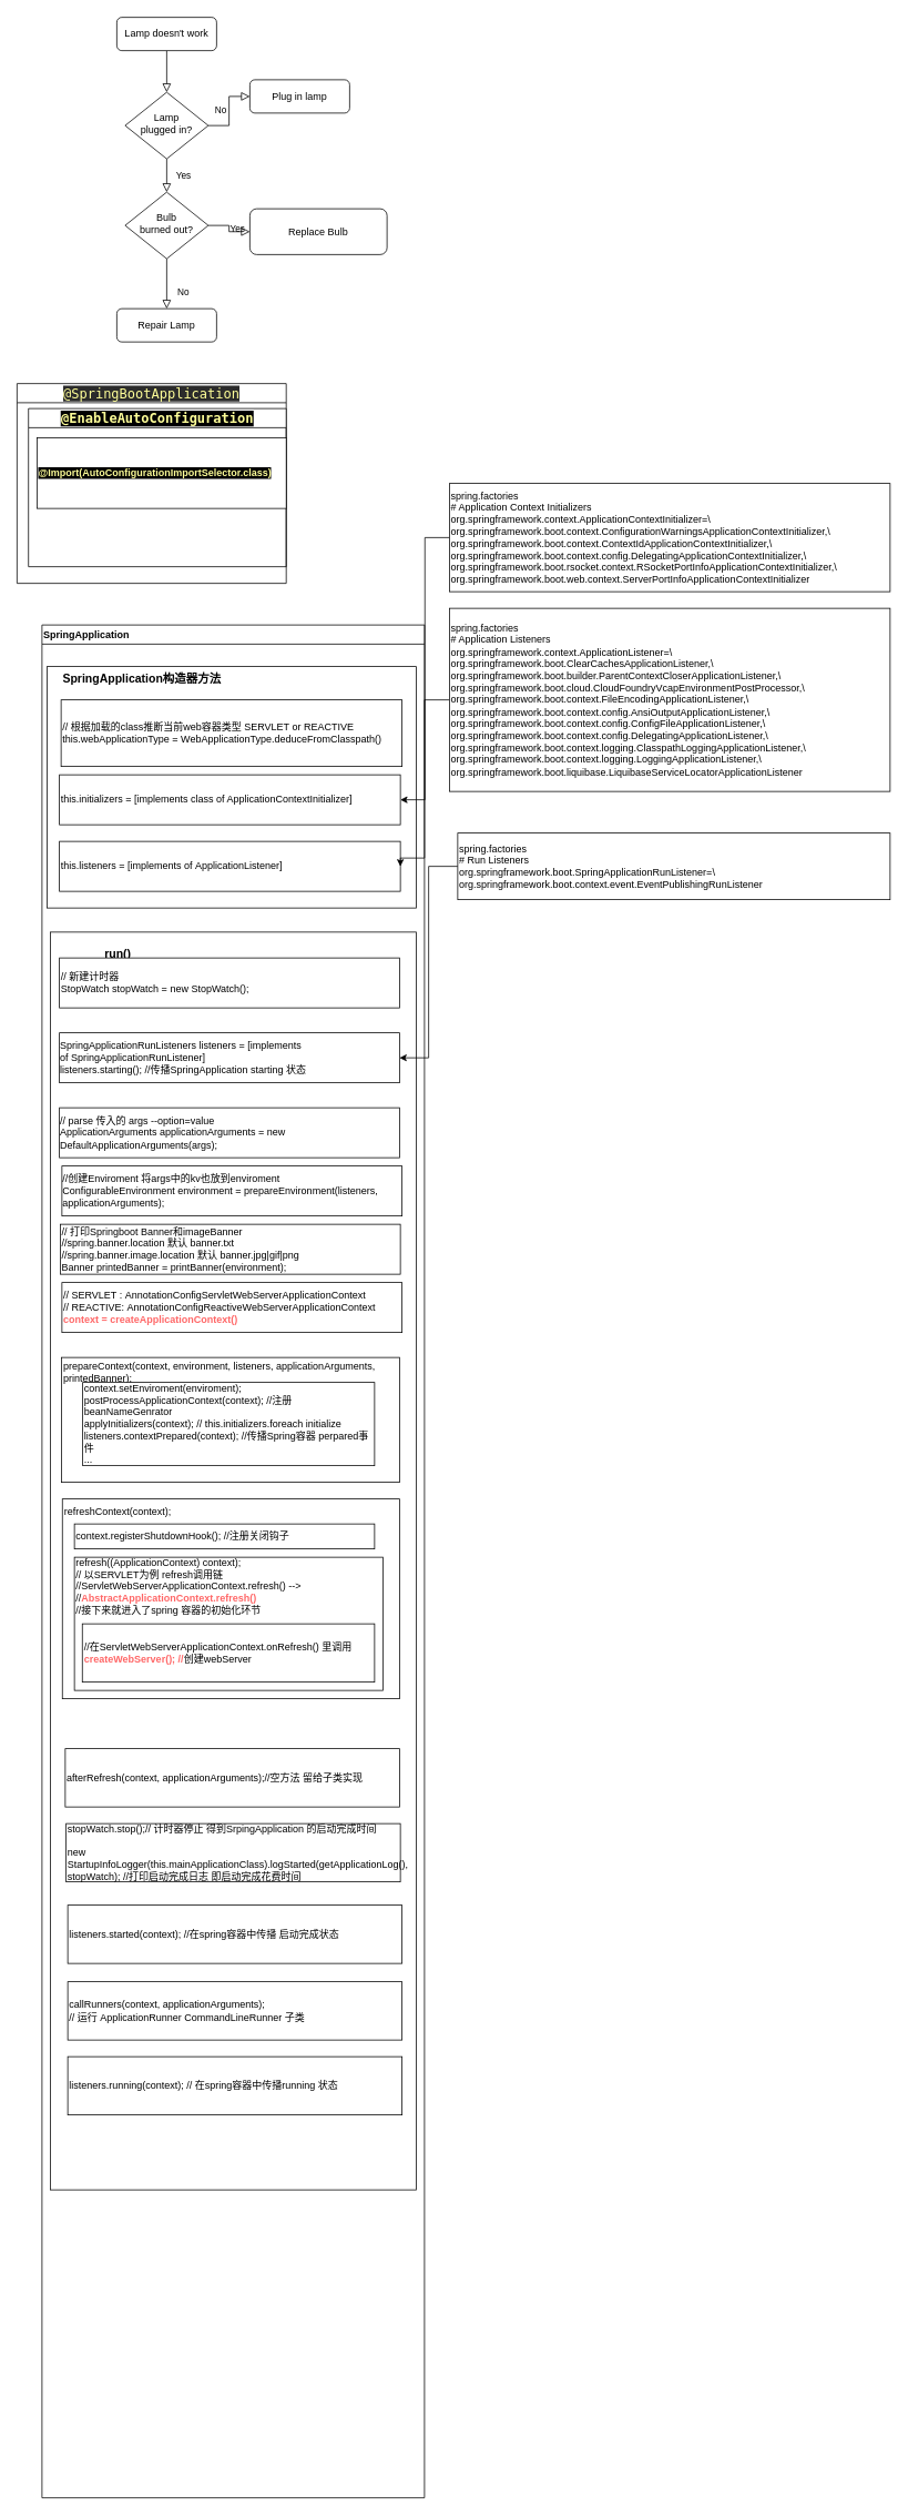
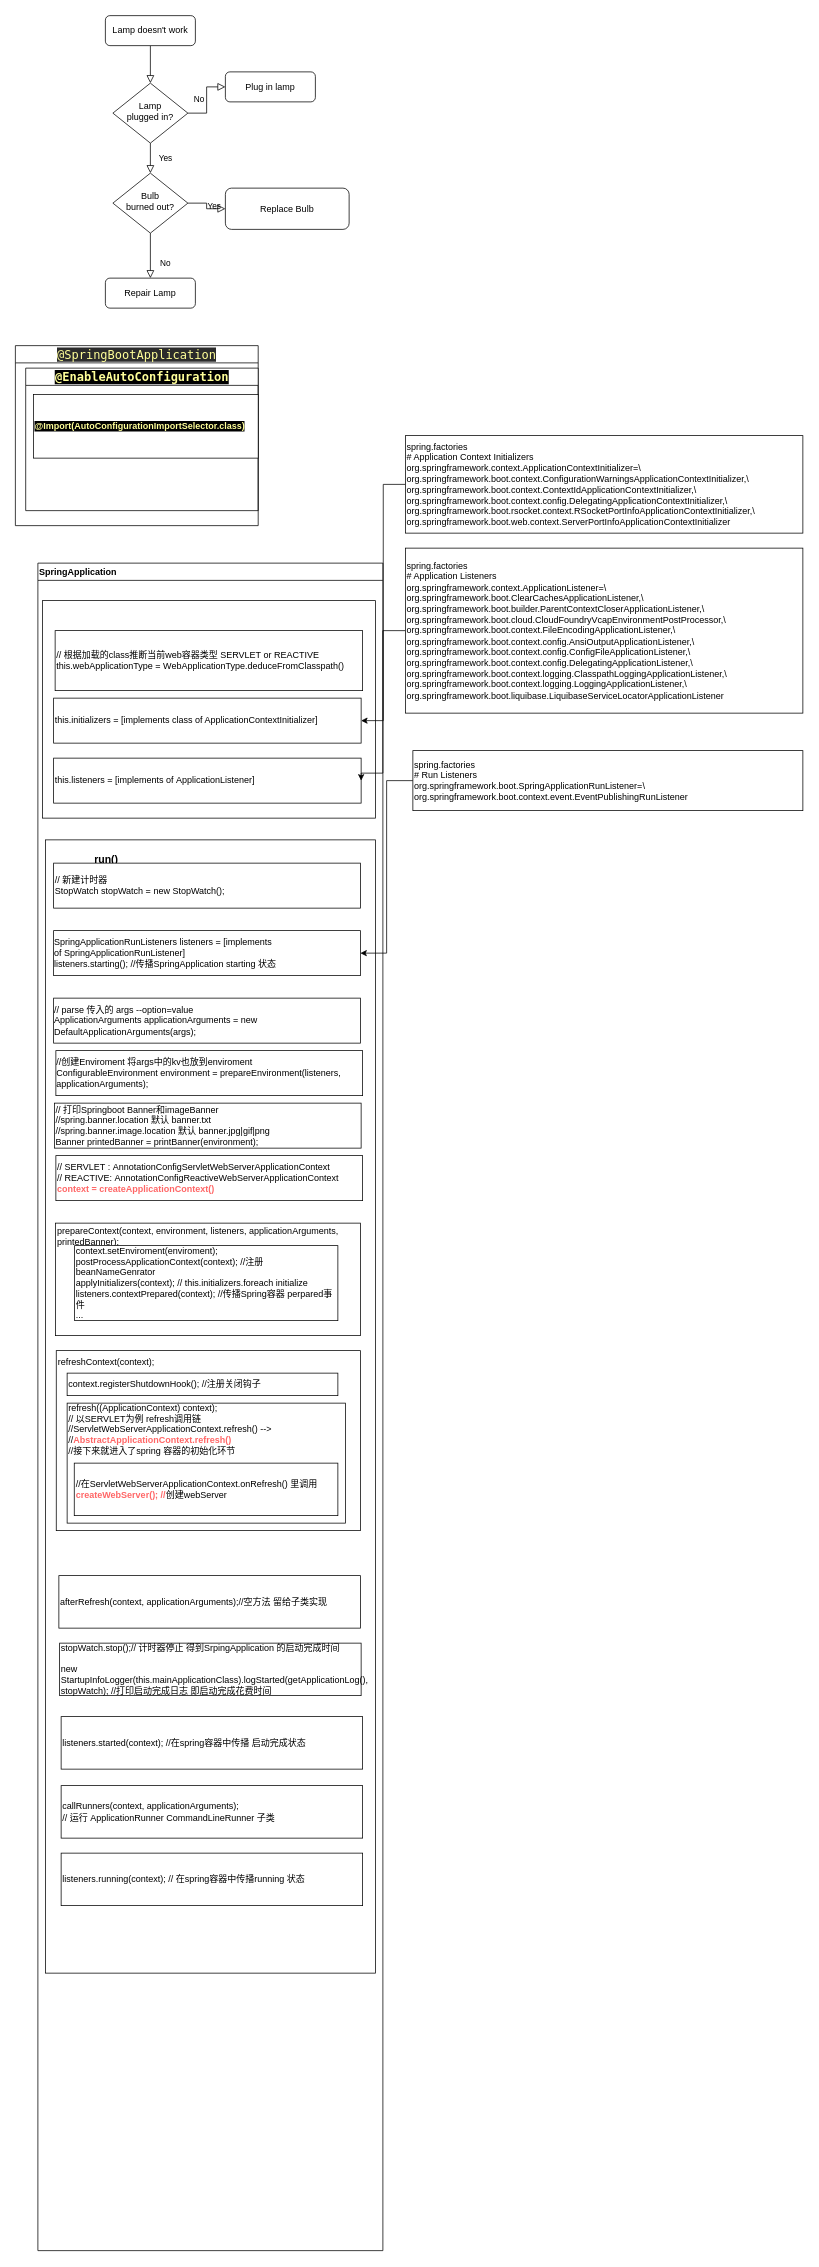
  <mxCell id="0" />
  <mxCell id="1" parent="0" />
  <mxCell id="2" value="" style="rounded=0;html=1;jettySize=auto;orthogonalLoop=1;fontSize=11;endArrow=block;endFill=0;endSize=8;strokeWidth=1;shadow=0;labelBackgroundColor=none;edgeStyle=orthogonalEdgeStyle;" parent="1" source="3" target="6" edge="1"><mxGeometry relative="1" as="geometry" /></mxCell>
  <mxCell id="3" value="Lamp doesn't work" style="rounded=1;whiteSpace=wrap;html=1;fontSize=12;glass=0;strokeWidth=1;shadow=0;" parent="1" vertex="1"><mxGeometry x="140" y="20" width="120" height="40" as="geometry" /></mxCell>
  <mxCell id="4" value="Yes" style="rounded=0;html=1;jettySize=auto;orthogonalLoop=1;fontSize=11;endArrow=block;endFill=0;endSize=8;strokeWidth=1;shadow=0;labelBackgroundColor=none;edgeStyle=orthogonalEdgeStyle;" parent="1" source="6" target="10" edge="1"><mxGeometry y="20" relative="1" as="geometry"><mxPoint as="offset" /></mxGeometry></mxCell>
  <mxCell id="5" value="No" style="edgeStyle=orthogonalEdgeStyle;rounded=0;html=1;jettySize=auto;orthogonalLoop=1;fontSize=11;endArrow=block;endFill=0;endSize=8;strokeWidth=1;shadow=0;labelBackgroundColor=none;" parent="1" source="6" target="7" edge="1"><mxGeometry y="10" relative="1" as="geometry"><mxPoint as="offset" /></mxGeometry></mxCell>
  <mxCell id="6" value="Lamp&lt;br&gt;plugged in?" style="rhombus;whiteSpace=wrap;html=1;shadow=0;fontFamily=Helvetica;fontSize=12;align=center;strokeWidth=1;spacing=6;spacingTop=-4;" parent="1" vertex="1"><mxGeometry x="150" y="110" width="100" height="80" as="geometry" /></mxCell>
  <mxCell id="7" value="Plug in lamp" style="rounded=1;whiteSpace=wrap;html=1;fontSize=12;glass=0;strokeWidth=1;shadow=0;" parent="1" vertex="1"><mxGeometry x="300" y="95" width="120" height="40" as="geometry" /></mxCell>
  <mxCell id="8" value="No" style="rounded=0;html=1;jettySize=auto;orthogonalLoop=1;fontSize=11;endArrow=block;endFill=0;endSize=8;strokeWidth=1;shadow=0;labelBackgroundColor=none;edgeStyle=orthogonalEdgeStyle;" parent="1" source="10" target="11" edge="1"><mxGeometry x="0.333" y="20" relative="1" as="geometry"><mxPoint as="offset" /></mxGeometry></mxCell>
  <mxCell id="9" value="Yes" style="edgeStyle=orthogonalEdgeStyle;rounded=0;html=1;jettySize=auto;orthogonalLoop=1;fontSize=11;endArrow=block;endFill=0;endSize=8;strokeWidth=1;shadow=0;labelBackgroundColor=none;" parent="1" source="10" target="12" edge="1"><mxGeometry y="10" relative="1" as="geometry"><mxPoint as="offset" /></mxGeometry></mxCell>
  <mxCell id="10" value="Bulb&lt;br&gt;burned out?" style="rhombus;whiteSpace=wrap;html=1;shadow=0;fontFamily=Helvetica;fontSize=12;align=center;strokeWidth=1;spacing=6;spacingTop=-4;" parent="1" vertex="1"><mxGeometry x="150" y="230" width="100" height="80" as="geometry" /></mxCell>
  <mxCell id="11" value="Repair Lamp" style="rounded=1;whiteSpace=wrap;html=1;fontSize=12;glass=0;strokeWidth=1;shadow=0;" parent="1" vertex="1"><mxGeometry x="140" y="370" width="120" height="40" as="geometry" /></mxCell>
  <mxCell id="12" value="Replace Bulb" style="rounded=1;whiteSpace=wrap;html=1;fontSize=12;glass=0;strokeWidth=1;shadow=0;" parent="1" vertex="1"><mxGeometry x="300" y="250" width="165" height="55" as="geometry" /></mxCell>
  <mxCell id="13" value="&lt;pre style=&quot;border-color: var(--border-color); font-weight: 400; text-align: left; background-color: rgb(43, 43, 43); font-family: &amp;quot;M+ 1mn&amp;quot;, monospace; font-size: 12pt;&quot;&gt;&lt;font style=&quot;border-color: var(--border-color);&quot; color=&quot;#ffff99&quot;&gt;@SpringBootApplication&lt;/font&gt;&lt;/pre&gt;" style="swimlane;whiteSpace=wrap;html=1;" parent="1" vertex="1"><mxGeometry x="20" y="460" width="323.75" height="240" as="geometry" /></mxCell>
  <mxCell id="14" value="&lt;pre style=&quot;font-family: &amp;quot;M+ 1mn&amp;quot;, monospace; font-size: 12pt;&quot;&gt;&lt;span style=&quot;background-color: rgb(0, 0, 0);&quot;&gt;&lt;font color=&quot;#ffff99&quot;&gt;@EnableAutoConfiguration&lt;/font&gt;&lt;/span&gt;&lt;/pre&gt;" style="swimlane;whiteSpace=wrap;html=1;" parent="13" vertex="1"><mxGeometry x="13.75" y="30" width="310" height="190" as="geometry" /></mxCell>
  <mxCell id="15" value="&lt;b&gt;&lt;font style=&quot;background-color: rgb(0, 0, 0);&quot; color=&quot;#ffff99&quot;&gt;@Import(AutoConfigurationImportSelector.class)&lt;/font&gt;&lt;/b&gt;" style="whiteSpace=wrap;html=1;align=left;" parent="14" vertex="1"><mxGeometry x="10.25" y="35" width="299.75" height="85" as="geometry" /></mxCell>
  <mxCell id="16" value="SpringApplication" style="swimlane;whiteSpace=wrap;html=1;align=left;" parent="1" vertex="1"><mxGeometry x="50" y="750" width="460" height="2250" as="geometry" /></mxCell>
  <mxCell id="17" value="" style="rounded=0;whiteSpace=wrap;html=1;" parent="16" vertex="1"><mxGeometry x="6" y="50" width="444" height="290" as="geometry" /></mxCell>
  <mxCell id="18" value="// 根据加载的class推断当前web容器类型 SERVLET or REACTIVE&lt;br&gt;this.webApplicationType =&amp;nbsp;WebApplicationType.deduceFromClasspath()" style="whiteSpace=wrap;html=1;align=left;" parent="16" vertex="1"><mxGeometry x="23" y="90" width="410" height="80" as="geometry" /></mxCell>
  <mxCell id="19" value="this.listeners = [implements of&amp;nbsp;ApplicationListener]" style="whiteSpace=wrap;html=1;align=left;" parent="16" vertex="1"><mxGeometry x="21" y="260" width="410" height="60" as="geometry" /></mxCell>
  <mxCell id="20" value="this.initializers = [implements class of ApplicationContextInitializer]" style="whiteSpace=wrap;html=1;align=left;" parent="16" vertex="1"><mxGeometry x="21" y="180" width="410" height="60" as="geometry" /></mxCell>
- <mxCell id="21" value="&lt;span style=&quot;font-size: 14px;&quot;&gt;&lt;b&gt;SpringApplication构造器方法&lt;/b&gt;&lt;/span&gt;" style="text;html=1;strokeColor=none;fillColor=none;align=center;verticalAlign=middle;whiteSpace=wrap;rounded=0;" parent="16" vertex="1"><mxGeometry x="21" y="50" width="199" height="30" as="geometry" /></mxCell>
  <mxCell id="22" value="" style="rounded=0;whiteSpace=wrap;html=1;" parent="16" vertex="1"><mxGeometry x="10" y="369" width="440" height="1511" as="geometry" /></mxCell>
  <mxCell id="23" value="run()" style="text;html=1;strokeColor=none;fillColor=none;align=center;verticalAlign=middle;whiteSpace=wrap;rounded=0;fontStyle=1;fontSize=14;" parent="16" vertex="1"><mxGeometry x="22" y="380" width="139" height="30" as="geometry" /></mxCell>
  <mxCell id="24" value="// 新建计时器&lt;br&gt;StopWatch stopWatch = new StopWatch();" style="rounded=0;whiteSpace=wrap;html=1;align=left;" parent="16" vertex="1"><mxGeometry x="21" y="400" width="409" height="60" as="geometry" /></mxCell>
  <mxCell id="25" value="&lt;div style=&quot;text-align: left;&quot;&gt;&lt;span style=&quot;background-color: initial;&quot;&gt;SpringApplicationRunListeners listeners = [implements of&amp;nbsp;SpringApplicationRunListener]&lt;/span&gt;&lt;/div&gt;&lt;div style=&quot;text-align: left;&quot;&gt;&lt;span style=&quot;background-color: initial;&quot;&gt;listeners.starting(); //传播SpringApplication starting 状态&amp;nbsp;&lt;/span&gt;&lt;/div&gt;" style="rounded=0;whiteSpace=wrap;html=1;" parent="16" vertex="1"><mxGeometry x="21" y="490" width="409" height="60" as="geometry" /></mxCell>
  <mxCell id="26" value="&lt;div style=&quot;text-align: left;&quot;&gt;// parse 传入的 args --option=value&lt;/div&gt;&lt;div style=&quot;text-align: left;&quot;&gt;ApplicationArguments applicationArguments = new DefaultApplicationArguments(args);&amp;nbsp;&lt;br&gt;&lt;/div&gt;" style="rounded=0;whiteSpace=wrap;html=1;" parent="16" vertex="1"><mxGeometry x="21" y="580" width="409" height="60" as="geometry" /></mxCell>
  <mxCell id="27" value="&lt;div style=&quot;text-align: left;&quot;&gt;//创建Enviroment 将args中的kv也放到enviroment&lt;/div&gt;&lt;div style=&quot;text-align: left;&quot;&gt;ConfigurableEnvironment environment = prepareEnvironment(listeners, applicationArguments);&lt;br&gt;&lt;/div&gt;" style="rounded=0;whiteSpace=wrap;html=1;" parent="16" vertex="1"><mxGeometry x="24" y="650" width="409" height="60" as="geometry" /></mxCell>
  <mxCell id="28" value="&lt;div style=&quot;&quot;&gt;// 打印Springboot Banner和imageBanner&lt;/div&gt;&lt;div style=&quot;&quot;&gt;//spring.banner.location 默认 banner.txt&lt;/div&gt;&lt;div style=&quot;&quot;&gt;//spring.banner.image.location 默认 banner.jpg|gif|png&lt;/div&gt;&lt;div style=&quot;&quot;&gt;Banner printedBanner = printBanner(environment);&lt;br&gt;&lt;/div&gt;" style="rounded=0;whiteSpace=wrap;html=1;align=left;" parent="16" vertex="1"><mxGeometry x="22" y="720" width="409" height="60" as="geometry" /></mxCell>
  <mxCell id="29" value="&lt;div style=&quot;&quot;&gt;// SERVLET :&amp;nbsp;AnnotationConfigServletWebServerApplicationContext&lt;/div&gt;&lt;div style=&quot;&quot;&gt;// REACTIVE:&amp;nbsp;AnnotationConfigReactiveWebServerApplicationContext&lt;/div&gt;&lt;div style=&quot;&quot;&gt;&lt;font color=&quot;#ff6666&quot;&gt;&lt;b&gt;context = createApplicationContext()&lt;/b&gt;&lt;/font&gt;&lt;br&gt;&lt;/div&gt;" style="rounded=0;whiteSpace=wrap;html=1;align=left;" parent="16" vertex="1"><mxGeometry x="24" y="790" width="409" height="60" as="geometry" /></mxCell>
  <mxCell id="30" value="&lt;div style=&quot;&quot;&gt;&lt;br&gt;&lt;/div&gt;" style="rounded=0;whiteSpace=wrap;html=1;align=left;" parent="16" vertex="1"><mxGeometry x="23.5" y="880" width="406.5" height="150" as="geometry" /></mxCell>
  <mxCell id="31" value="&lt;div style=&quot;border-color: var(--border-color);&quot;&gt;prepareContext(context, environment, listeners, applicationArguments, printedBanner);&lt;br style=&quot;border-color: var(--border-color);&quot;&gt;&lt;/div&gt;&lt;div style=&quot;border-color: var(--border-color);&quot;&gt;&lt;br style=&quot;border-color: var(--border-color);&quot;&gt;&lt;/div&gt;" style="text;html=1;strokeColor=none;fillColor=none;align=left;verticalAlign=middle;whiteSpace=wrap;rounded=0;" parent="16" vertex="1"><mxGeometry x="24" y="880" width="400" height="50" as="geometry" /></mxCell>
  <mxCell id="32" value="context.setEnviroment(enviroment);&lt;br&gt;postProcessApplicationContext(context); //注册beanNameGenrator&lt;br&gt;&lt;span style=&quot;background-color: initial;&quot;&gt;  &lt;/span&gt;&lt;span style=&quot;background-color: initial;&quot;&gt;applyInitializers(context); // this.initializers.foreach initialize&lt;br&gt;&lt;/span&gt;listeners.contextPrepared(context); //传播Spring容器 perpared事件&lt;br&gt;...&lt;br&gt;" style="rounded=0;whiteSpace=wrap;html=1;align=left;" parent="16" vertex="1"><mxGeometry x="49" y="910" width="351" height="100" as="geometry" /></mxCell>
  <mxCell id="33" value="&lt;div style=&quot;&quot;&gt;&lt;br&gt;&lt;/div&gt;" style="rounded=0;whiteSpace=wrap;html=1;align=left;" parent="16" vertex="1"><mxGeometry x="24.5" y="1050" width="405.5" height="240" as="geometry" /></mxCell>
  <mxCell id="34" value="refreshContext(context);" style="text;html=1;strokeColor=none;fillColor=none;align=left;verticalAlign=middle;whiteSpace=wrap;rounded=0;" parent="16" vertex="1"><mxGeometry x="24.5" y="1050" width="282" height="30" as="geometry" /></mxCell>
  <mxCell id="35" value="context.registerShutdownHook(); //注册关闭钩子" style="rounded=0;whiteSpace=wrap;html=1;align=left;" parent="16" vertex="1"><mxGeometry x="39" y="1080" width="361" height="30" as="geometry" /></mxCell>
  <mxCell id="36" value="&lt;div style=&quot;&quot;&gt;afterRefresh(context, applicationArguments);//空方法 留给子类实现&lt;br&gt;&lt;/div&gt;" style="rounded=0;whiteSpace=wrap;html=1;align=left;" parent="16" vertex="1"><mxGeometry x="28" y="1350" width="402" height="70" as="geometry" /></mxCell>
  <mxCell id="37" value="&lt;div style=&quot;&quot;&gt;stopWatch.stop();// 计时器停止 得到SrpingApplication 的启动完成时间&lt;br&gt;&lt;/div&gt;&lt;div style=&quot;&quot;&gt;&lt;br&gt;&lt;/div&gt;&lt;div style=&quot;&quot;&gt;new StartupInfoLogger(this.mainApplicationClass).logStarted(getApplicationLog(), stopWatch); //打印启动完成日志 即启动完成花费时间&lt;/div&gt;" style="rounded=0;whiteSpace=wrap;html=1;align=left;" parent="16" vertex="1"><mxGeometry x="29" y="1440" width="402" height="70" as="geometry" /></mxCell>
  <mxCell id="38" value="&lt;div style=&quot;&quot;&gt;listeners.started(context); //在spring容器中传播 启动完成状态&lt;br&gt;&lt;/div&gt;" style="rounded=0;whiteSpace=wrap;html=1;align=left;" parent="16" vertex="1"><mxGeometry x="31" y="1538" width="402" height="70" as="geometry" /></mxCell>
  <mxCell id="39" value="&lt;div style=&quot;&quot;&gt;callRunners(context, applicationArguments);&lt;br&gt;&lt;/div&gt;&lt;div style=&quot;&quot;&gt;// 运行&amp;nbsp;ApplicationRunner&amp;nbsp;CommandLineRunner 子类&lt;/div&gt;" style="rounded=0;whiteSpace=wrap;html=1;align=left;" parent="16" vertex="1"><mxGeometry x="31" y="1630" width="402" height="70" as="geometry" /></mxCell>
  <mxCell id="40" value="&lt;div style=&quot;&quot;&gt;listeners.running(context); // 在spring容器中传播running 状态&lt;br&gt;&lt;/div&gt;" style="rounded=0;whiteSpace=wrap;html=1;align=left;" parent="16" vertex="1"><mxGeometry x="31" y="1720" width="402" height="70" as="geometry" /></mxCell>
  <mxCell id="41" value="" style="rounded=0;whiteSpace=wrap;html=1;align=left;" vertex="1" parent="16"><mxGeometry x="39" y="1120" width="371" height="160" as="geometry" /></mxCell>
  <mxCell id="42" value="//在ServletWebServerApplicationContext.onRefresh() 里调用&lt;br&gt;&lt;b&gt;&lt;font color=&quot;#ff6666&quot;&gt;createWebServer(); //&lt;/font&gt;&lt;/b&gt;创建webServer" style="rounded=0;whiteSpace=wrap;html=1;align=left;" vertex="1" parent="16"><mxGeometry x="48.5" y="1200" width="351.5" height="70" as="geometry" /></mxCell>
  <mxCell id="43" value="refresh((ApplicationContext) context);&lt;br style=&quot;border-color: var(--border-color);&quot;&gt;&lt;span style=&quot;&quot;&gt;// 以SERVLET为例 refresh调用链&lt;/span&gt;&lt;br style=&quot;border-color: var(--border-color);&quot;&gt;&lt;span style=&quot;&quot;&gt;//ServletWebServerApplicationContext.refresh() --&amp;gt;&lt;/span&gt;&lt;br style=&quot;border-color: var(--border-color);&quot;&gt;&lt;span style=&quot;&quot;&gt;//&lt;/span&gt;&lt;b style=&quot;border-color: var(--border-color);&quot;&gt;&lt;font style=&quot;border-color: var(--border-color);&quot; color=&quot;#ff6666&quot;&gt;AbstractApplicationContext.refresh()&lt;/font&gt;&lt;/b&gt;&lt;br style=&quot;border-color: var(--border-color);&quot;&gt;&lt;span style=&quot;&quot;&gt;//接下来就进入了spring 容器的初始化环节&lt;/span&gt;" style="text;html=1;strokeColor=none;fillColor=none;align=left;verticalAlign=middle;whiteSpace=wrap;rounded=0;" vertex="1" parent="16"><mxGeometry x="39" y="1140" width="318" height="30" as="geometry" /></mxCell>
  <mxCell id="44" style="edgeStyle=orthogonalEdgeStyle;rounded=0;orthogonalLoop=1;jettySize=auto;html=1;exitX=0;exitY=0.5;exitDx=0;exitDy=0;entryX=1;entryY=0.5;entryDx=0;entryDy=0;" parent="1" source="45" target="20" edge="1"><mxGeometry relative="1" as="geometry" /></mxCell>
  <mxCell id="45" value="&lt;div style=&quot;border-color: var(--border-color);&quot;&gt;spring.factories&lt;/div&gt;&lt;div style=&quot;border-color: var(--border-color);&quot;&gt;# Application Context Initializers&lt;/div&gt;&lt;div style=&quot;border-color: var(--border-color);&quot;&gt;org.springframework.context.ApplicationContextInitializer=\&lt;/div&gt;&lt;div style=&quot;border-color: var(--border-color);&quot;&gt;org.springframework.boot.context.ConfigurationWarningsApplicationContextInitializer,\&lt;/div&gt;&lt;div style=&quot;border-color: var(--border-color);&quot;&gt;org.springframework.boot.context.ContextIdApplicationContextInitializer,\&lt;/div&gt;&lt;div style=&quot;border-color: var(--border-color);&quot;&gt;org.springframework.boot.context.config.DelegatingApplicationContextInitializer,\&lt;/div&gt;&lt;div style=&quot;border-color: var(--border-color);&quot;&gt;org.springframework.boot.rsocket.context.RSocketPortInfoApplicationContextInitializer,\&lt;/div&gt;&lt;div style=&quot;border-color: var(--border-color);&quot;&gt;org.springframework.boot.web.context.ServerPortInfoApplicationContextInitializer&lt;/div&gt;" style="rounded=0;whiteSpace=wrap;html=1;align=left;" parent="1" vertex="1"><mxGeometry x="540" y="580" width="530" height="130" as="geometry" /></mxCell>
  <mxCell id="46" style="edgeStyle=orthogonalEdgeStyle;rounded=0;orthogonalLoop=1;jettySize=auto;html=1;exitX=0;exitY=0.5;exitDx=0;exitDy=0;entryX=1;entryY=0.5;entryDx=0;entryDy=0;" parent="1" source="47" target="19" edge="1"><mxGeometry relative="1" as="geometry"><Array as="points"><mxPoint x="510" y="840" /><mxPoint x="510" y="1030" /></Array></mxGeometry></mxCell>
  <mxCell id="47" value="&lt;div style=&quot;border-color: var(--border-color);&quot;&gt;spring.factories&lt;/div&gt;&lt;div style=&quot;border-color: var(--border-color);&quot;&gt;&lt;div style=&quot;border-color: var(--border-color);&quot;&gt;# Application Listeners&lt;/div&gt;&lt;div style=&quot;border-color: var(--border-color);&quot;&gt;org.springframework.context.ApplicationListener=\&lt;/div&gt;&lt;div style=&quot;border-color: var(--border-color);&quot;&gt;org.springframework.boot.ClearCachesApplicationListener,\&lt;/div&gt;&lt;div style=&quot;border-color: var(--border-color);&quot;&gt;org.springframework.boot.builder.ParentContextCloserApplicationListener,\&lt;/div&gt;&lt;div style=&quot;border-color: var(--border-color);&quot;&gt;org.springframework.boot.cloud.CloudFoundryVcapEnvironmentPostProcessor,\&lt;/div&gt;&lt;div style=&quot;border-color: var(--border-color);&quot;&gt;org.springframework.boot.context.FileEncodingApplicationListener,\&lt;/div&gt;&lt;div style=&quot;border-color: var(--border-color);&quot;&gt;org.springframework.boot.context.config.AnsiOutputApplicationListener,\&lt;/div&gt;&lt;div style=&quot;border-color: var(--border-color);&quot;&gt;org.springframework.boot.context.config.ConfigFileApplicationListener,\&lt;/div&gt;&lt;div style=&quot;border-color: var(--border-color);&quot;&gt;org.springframework.boot.context.config.DelegatingApplicationListener,\&lt;/div&gt;&lt;div style=&quot;border-color: var(--border-color);&quot;&gt;org.springframework.boot.context.logging.ClasspathLoggingApplicationListener,\&lt;/div&gt;&lt;div style=&quot;border-color: var(--border-color);&quot;&gt;org.springframework.boot.context.logging.LoggingApplicationListener,\&lt;/div&gt;&lt;div style=&quot;border-color: var(--border-color);&quot;&gt;org.springframework.boot.liquibase.LiquibaseServiceLocatorApplicationListener&lt;/div&gt;&lt;/div&gt;" style="rounded=0;whiteSpace=wrap;html=1;align=left;" parent="1" vertex="1"><mxGeometry x="540" y="730" width="530" height="220" as="geometry" /></mxCell>
  <mxCell id="48" style="edgeStyle=orthogonalEdgeStyle;rounded=0;orthogonalLoop=1;jettySize=auto;html=1;exitX=0;exitY=0.5;exitDx=0;exitDy=0;entryX=1;entryY=0.5;entryDx=0;entryDy=0;" parent="1" source="49" target="25" edge="1"><mxGeometry relative="1" as="geometry" /></mxCell>
  <mxCell id="49" value="&lt;div style=&quot;border-color: var(--border-color);&quot;&gt;spring.factories&lt;/div&gt;&lt;div style=&quot;border-color: var(--border-color);&quot;&gt;&lt;div style=&quot;border-color: var(--border-color);&quot;&gt;# Run Listeners&lt;/div&gt;&lt;div style=&quot;border-color: var(--border-color);&quot;&gt;org.springframework.boot.SpringApplicationRunListener=\&lt;/div&gt;&lt;div style=&quot;border-color: var(--border-color);&quot;&gt;org.springframework.boot.context.event.EventPublishingRunListener&lt;/div&gt;&lt;/div&gt;" style="rounded=0;whiteSpace=wrap;html=1;align=left;" parent="1" vertex="1"><mxGeometry x="550" y="1000" width="520" height="80" as="geometry" /></mxCell>
